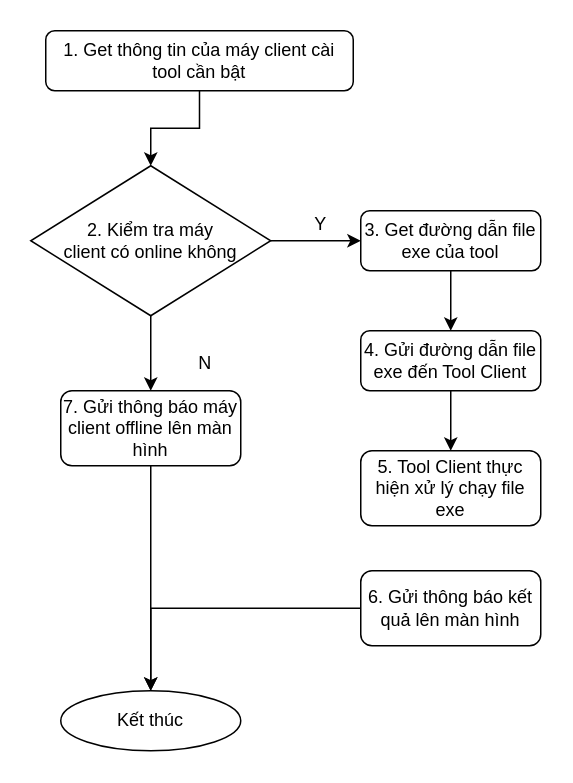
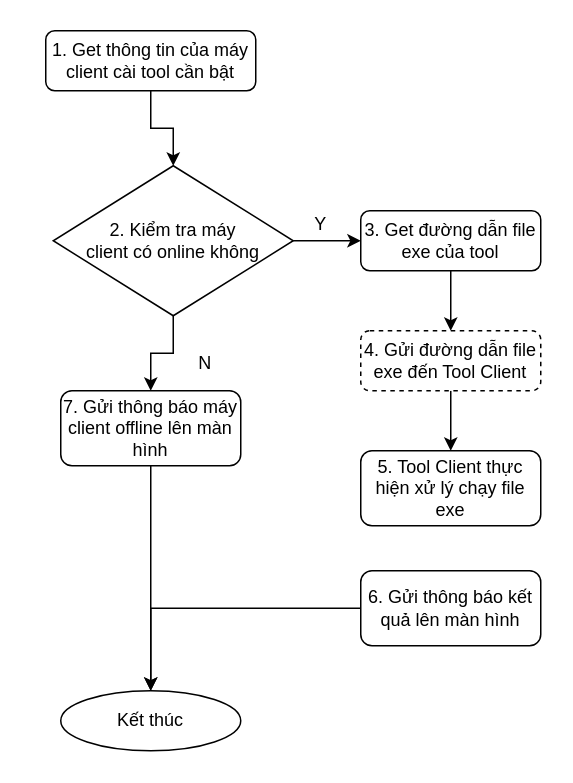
  <mxCell id="0" />
  <mxCell id="1" parent="0" />
  <mxCell id="2" style="edgeStyle=orthogonalEdgeStyle;rounded=0;orthogonalLoop=1;jettySize=auto;html=1;exitX=0.5;exitY=1;exitDx=0;exitDy=0;entryX=0.5;entryY=0;entryDx=0;entryDy=0;" edge="1" parent="1" source="3" target="6"><mxGeometry relative="1" as="geometry" /></mxCell>
- <mxCell id="3" value="1. Get thông tin của máy client cài tool cần bật" style="rounded=1;whiteSpace=wrap;html=1;fontSize=12;glass=0;strokeWidth=1;shadow=0;" parent="1" vertex="1"><mxGeometry x="30" y="20" width="205" height="40" as="geometry" /></mxCell>
+ <mxCell id="3" value="1. Get thông tin của máy client cài tool cần bật" style="rounded=1;whiteSpace=wrap;html=1;fontSize=12;glass=0;strokeWidth=1;shadow=0;" parent="1" vertex="1"><mxGeometry x="30" y="20" width="140" height="40" as="geometry" /></mxCell>
  <mxCell id="4" style="edgeStyle=orthogonalEdgeStyle;rounded=0;orthogonalLoop=1;jettySize=auto;html=1;exitX=1;exitY=0.5;exitDx=0;exitDy=0;entryX=0;entryY=0.5;entryDx=0;entryDy=0;" edge="1" parent="1" source="6" target="8"><mxGeometry relative="1" as="geometry" /></mxCell>
  <mxCell id="5" style="edgeStyle=orthogonalEdgeStyle;rounded=0;orthogonalLoop=1;jettySize=auto;html=1;exitX=0.5;exitY=1;exitDx=0;exitDy=0;entryX=0.5;entryY=0;entryDx=0;entryDy=0;" edge="1" parent="1" source="6" target="14"><mxGeometry relative="1" as="geometry" /></mxCell>
- <mxCell id="6" value="&lt;span&gt;2. Kiểm tra máy &lt;br&gt;client có online không&lt;/span&gt;" style="rhombus;whiteSpace=wrap;html=1;" vertex="1" parent="1"><mxGeometry x="20" y="110" width="160" height="100" as="geometry" /></mxCell>
+ <mxCell id="6" value="&lt;span&gt;2. Kiểm tra máy &lt;br&gt;client có online không&lt;/span&gt;" style="rhombus;whiteSpace=wrap;html=1;" vertex="1" parent="1"><mxGeometry x="35" y="110" width="160" height="100" as="geometry" /></mxCell>
  <mxCell id="7" style="edgeStyle=orthogonalEdgeStyle;rounded=0;orthogonalLoop=1;jettySize=auto;html=1;exitX=0.5;exitY=1;exitDx=0;exitDy=0;" edge="1" parent="1" source="8" target="11"><mxGeometry relative="1" as="geometry" /></mxCell>
  <mxCell id="8" value="3. Get đường dẫn file exe của tool" style="rounded=1;whiteSpace=wrap;html=1;fontSize=12;glass=0;strokeWidth=1;shadow=0;" vertex="1" parent="1"><mxGeometry x="240" y="140" width="120" height="40" as="geometry" /></mxCell>
  <mxCell id="9" value="Y" style="text;html=1;align=center;verticalAlign=middle;resizable=0;points=[];autosize=1;" vertex="1" parent="1"><mxGeometry x="203" y="139" width="20" height="20" as="geometry" /></mxCell>
  <mxCell id="10" style="edgeStyle=orthogonalEdgeStyle;rounded=0;orthogonalLoop=1;jettySize=auto;html=1;exitX=0.5;exitY=1;exitDx=0;exitDy=0;entryX=0.5;entryY=0;entryDx=0;entryDy=0;" edge="1" parent="1" source="11" target="12"><mxGeometry relative="1" as="geometry" /></mxCell>
- <mxCell id="11" value="4. Gửi đường dẫn file exe đến Tool Client" style="rounded=1;whiteSpace=wrap;html=1;fontSize=12;glass=0;strokeWidth=1;shadow=0;" vertex="1" parent="1"><mxGeometry x="240" y="220" width="120" height="40" as="geometry" /></mxCell>
+ <mxCell id="11" value="4. Gửi đường dẫn file exe đến Tool Client" style="rounded=1;whiteSpace=wrap;html=1;fontSize=12;glass=0;strokeWidth=1;shadow=0;dashed=1;" vertex="1" parent="1"><mxGeometry x="240" y="220" width="120" height="40" as="geometry" /></mxCell>
  <mxCell id="12" value="5. Tool Client thực hiện xử lý chạy file exe" style="rounded=1;whiteSpace=wrap;html=1;fontSize=12;glass=0;strokeWidth=1;shadow=0;" vertex="1" parent="1"><mxGeometry x="240" y="300" width="120" height="50" as="geometry" /></mxCell>
  <mxCell id="13" style="edgeStyle=orthogonalEdgeStyle;rounded=0;orthogonalLoop=1;jettySize=auto;html=1;exitX=0.5;exitY=1;exitDx=0;exitDy=0;entryX=0.5;entryY=0;entryDx=0;entryDy=0;" edge="1" parent="1" source="14" target="15"><mxGeometry relative="1" as="geometry" /></mxCell>
  <mxCell id="14" value="7. Gửi thông báo máy client offline lên màn hình" style="rounded=1;whiteSpace=wrap;html=1;fontSize=12;glass=0;strokeWidth=1;shadow=0;" vertex="1" parent="1"><mxGeometry x="40" y="260" width="120" height="50" as="geometry" /></mxCell>
  <mxCell id="15" value="Kết thúc" style="ellipse;whiteSpace=wrap;html=1;" vertex="1" parent="1"><mxGeometry x="40" y="460" width="120" height="40" as="geometry" /></mxCell>
  <mxCell id="16" style="edgeStyle=orthogonalEdgeStyle;rounded=0;orthogonalLoop=1;jettySize=auto;html=1;exitX=0;exitY=0.5;exitDx=0;exitDy=0;entryX=0.5;entryY=0;entryDx=0;entryDy=0;" edge="1" parent="1" source="17" target="15"><mxGeometry relative="1" as="geometry" /></mxCell>
  <mxCell id="17" value="6. Gửi thông báo kết quả lên màn hình" style="rounded=1;whiteSpace=wrap;html=1;fontSize=12;glass=0;strokeWidth=1;shadow=0;" vertex="1" parent="1"><mxGeometry x="240" y="380" width="120" height="50" as="geometry" /></mxCell>
  <mxCell id="18" value="N" style="text;html=1;align=center;verticalAlign=middle;resizable=0;points=[];autosize=1;" vertex="1" parent="1"><mxGeometry x="126" y="232" width="20" height="20" as="geometry" /></mxCell>
